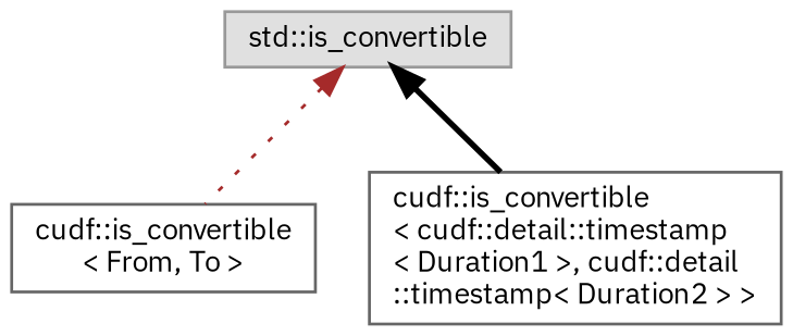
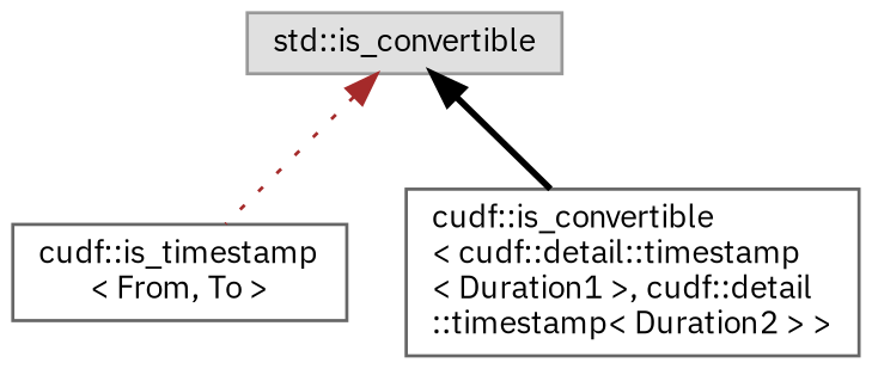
  digraph {
    rankdir=TB
    fontname="IBM Plex Sans"
    node [color=grey40 fillcolor=white fontname="IBM Plex Sans" fontsize=10 shape=box style=filled]
    edge [dir=back fontname="IBM Plex Sans" fontsize=10 labelfontname=Helvetica labelfontsize=10]
    n1 [color=grey60 fillcolor="#E0E0E0" height=0.2 label="std::is_convertible" width=0.4]
-   n2 [height=0.2 label="cudf::is_convertible\l\< From, To \>" width=0.4]
+   n2 [height=0.2 label="cudf::is_timestamp\l\< From, To \>" width=0.4]
    n3 [height=0.2 label="cudf::is_convertible\l\< cudf::detail::timestamp\l\< Duration1 \>, cudf::detail\l::timestamp\< Duration2 \> \>" width=0.4]
    n1 -> n2 [color=brown style=dotted]
    n1 -> n3 [color=black style=bold]
  }
